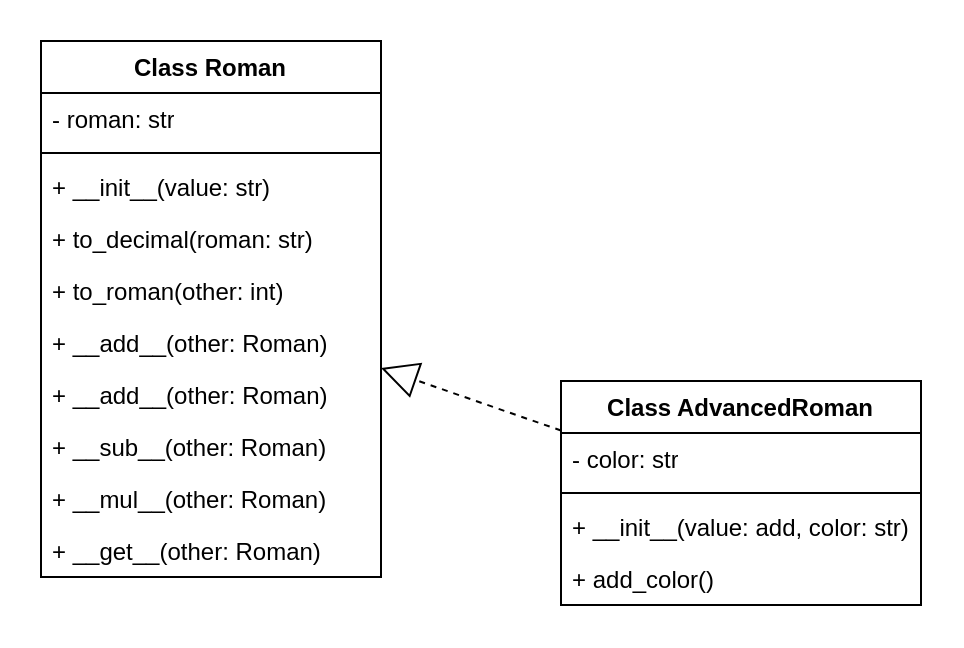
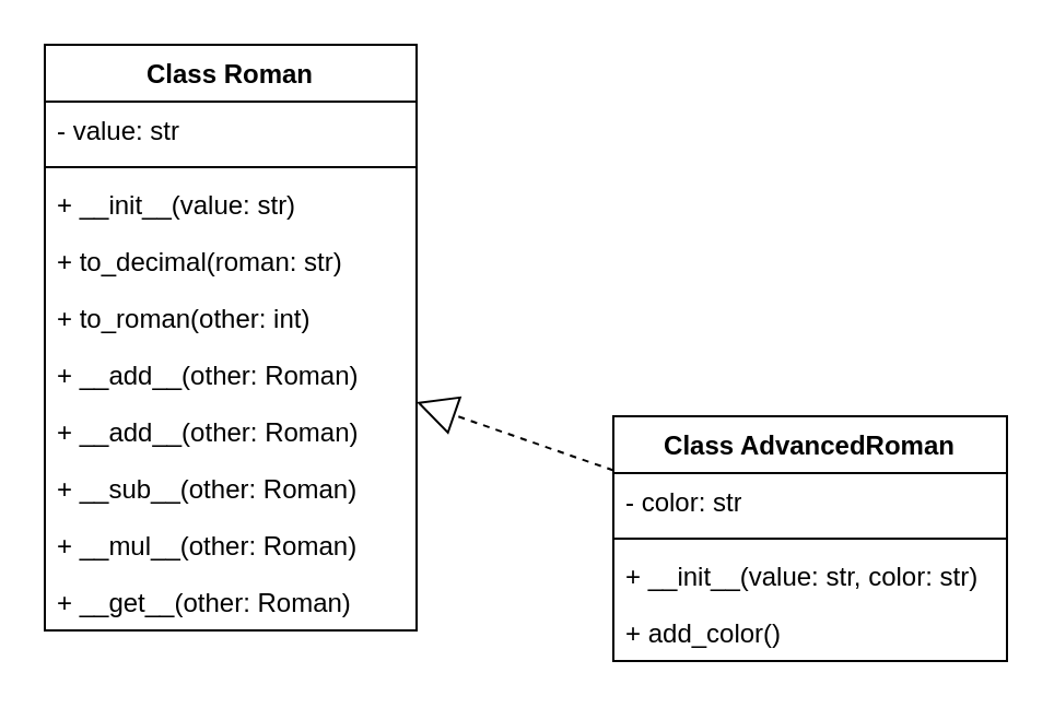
  <mxCell id="0" />
  <mxCell id="1" parent="0" />
  <mxCell id="2" value="Class Roman&lt;div&gt;&lt;br&gt;&lt;/div&gt;" style="swimlane;fontStyle=1;align=center;verticalAlign=top;childLayout=stackLayout;horizontal=1;startSize=26;horizontalStack=0;resizeParent=1;resizeParentMax=0;resizeLast=0;collapsible=1;marginBottom=0;whiteSpace=wrap;html=1;" vertex="1" parent="1"><mxGeometry x="20" width="170" height="268" as="geometry" y="20" /></mxCell>
- <mxCell id="3" value="- roman: str" style="text;strokeColor=none;fillColor=none;align=left;verticalAlign=top;spacingLeft=4;spacingRight=4;overflow=hidden;rotatable=0;points=[[0,0.5],[1,0.5]];portConstraint=eastwest;whiteSpace=wrap;html=1;" vertex="1" parent="2"><mxGeometry y="26" width="170" height="26" as="geometry" /></mxCell>
+ <mxCell id="3" value="- value: str" style="text;strokeColor=none;fillColor=none;align=left;verticalAlign=top;spacingLeft=4;spacingRight=4;overflow=hidden;rotatable=0;points=[[0,0.5],[1,0.5]];portConstraint=eastwest;whiteSpace=wrap;html=1;" vertex="1" parent="2"><mxGeometry y="26" width="170" height="26" as="geometry" /></mxCell>
  <mxCell id="4" value="" style="line;strokeWidth=1;fillColor=none;align=left;verticalAlign=middle;spacingTop=-1;spacingLeft=3;spacingRight=3;rotatable=0;labelPosition=right;points=[];portConstraint=eastwest;strokeColor=inherit;" vertex="1" parent="2"><mxGeometry y="52" width="170" height="8" as="geometry" /></mxCell>
  <mxCell id="5" value="+ __init__(value: str)" style="text;strokeColor=none;fillColor=none;align=left;verticalAlign=top;spacingLeft=4;spacingRight=4;overflow=hidden;rotatable=0;points=[[0,0.5],[1,0.5]];portConstraint=eastwest;whiteSpace=wrap;html=1;" vertex="1" parent="2"><mxGeometry y="60" width="170" height="26" as="geometry" /></mxCell>
  <mxCell id="6" value="+ to_decimal(roman: str)" style="text;strokeColor=none;fillColor=none;align=left;verticalAlign=top;spacingLeft=4;spacingRight=4;overflow=hidden;rotatable=0;points=[[0,0.5],[1,0.5]];portConstraint=eastwest;whiteSpace=wrap;html=1;" vertex="1" parent="2"><mxGeometry y="86" width="170" height="26" as="geometry" /></mxCell>
  <mxCell id="7" value="+ to_roman(other: int)" style="text;strokeColor=none;fillColor=none;align=left;verticalAlign=top;spacingLeft=4;spacingRight=4;overflow=hidden;rotatable=0;points=[[0,0.5],[1,0.5]];portConstraint=eastwest;whiteSpace=wrap;html=1;" vertex="1" parent="2"><mxGeometry y="112" width="170" height="26" as="geometry" /></mxCell>
  <mxCell id="8" value="+ __add__(other: Roman)" style="text;strokeColor=none;fillColor=none;align=left;verticalAlign=top;spacingLeft=4;spacingRight=4;overflow=hidden;rotatable=0;points=[[0,0.5],[1,0.5]];portConstraint=eastwest;whiteSpace=wrap;html=1;" vertex="1" parent="2"><mxGeometry y="138" width="170" height="26" as="geometry" /></mxCell>
  <mxCell id="9" value="+ __add__(other: Roman)" style="text;strokeColor=none;fillColor=none;align=left;verticalAlign=top;spacingLeft=4;spacingRight=4;overflow=hidden;rotatable=0;points=[[0,0.5],[1,0.5]];portConstraint=eastwest;whiteSpace=wrap;html=1;" vertex="1" parent="2"><mxGeometry y="164" width="170" height="26" as="geometry" /></mxCell>
  <mxCell id="10" value="+ __sub__(other: Roman)" style="text;strokeColor=none;fillColor=none;align=left;verticalAlign=top;spacingLeft=4;spacingRight=4;overflow=hidden;rotatable=0;points=[[0,0.5],[1,0.5]];portConstraint=eastwest;whiteSpace=wrap;html=1;" vertex="1" parent="2"><mxGeometry y="190" width="170" height="26" as="geometry" /></mxCell>
  <mxCell id="11" value="+ __mul__(other: Roman)" style="text;strokeColor=none;fillColor=none;align=left;verticalAlign=top;spacingLeft=4;spacingRight=4;overflow=hidden;rotatable=0;points=[[0,0.5],[1,0.5]];portConstraint=eastwest;whiteSpace=wrap;html=1;" vertex="1" parent="2"><mxGeometry y="216" width="170" height="26" as="geometry" /></mxCell>
  <mxCell id="12" value="+ __get__(other: Roman)" style="text;strokeColor=none;fillColor=none;align=left;verticalAlign=top;spacingLeft=4;spacingRight=4;overflow=hidden;rotatable=0;points=[[0,0.5],[1,0.5]];portConstraint=eastwest;whiteSpace=wrap;html=1;" vertex="1" parent="2"><mxGeometry y="242" width="170" height="26" as="geometry" /></mxCell>
  <mxCell id="13" value="Class AdvancedRoman" style="swimlane;fontStyle=1;align=center;verticalAlign=top;childLayout=stackLayout;horizontal=1;startSize=26;horizontalStack=0;resizeParent=1;resizeParentMax=0;resizeLast=0;collapsible=1;marginBottom=0;whiteSpace=wrap;html=1;" vertex="1" parent="1"><mxGeometry x="280" y="190" width="180" height="112" as="geometry" /></mxCell>
  <mxCell id="14" value="- color: str" style="text;strokeColor=none;fillColor=none;align=left;verticalAlign=top;spacingLeft=4;spacingRight=4;overflow=hidden;rotatable=0;points=[[0,0.5],[1,0.5]];portConstraint=eastwest;whiteSpace=wrap;html=1;" vertex="1" parent="13"><mxGeometry y="26" width="180" height="26" as="geometry" /></mxCell>
  <mxCell id="15" value="" style="line;strokeWidth=1;fillColor=none;align=left;verticalAlign=middle;spacingTop=-1;spacingLeft=3;spacingRight=3;rotatable=0;labelPosition=right;points=[];portConstraint=eastwest;strokeColor=inherit;" vertex="1" parent="13"><mxGeometry y="52" width="180" height="8" as="geometry" /></mxCell>
- <mxCell id="16" value="+ __init__(value: add, color: str)" style="text;strokeColor=none;fillColor=none;align=left;verticalAlign=top;spacingLeft=4;spacingRight=4;overflow=hidden;rotatable=0;points=[[0,0.5],[1,0.5]];portConstraint=eastwest;whiteSpace=wrap;html=1;" vertex="1" parent="13"><mxGeometry y="60" width="180" height="26" as="geometry" /></mxCell>
+ <mxCell id="16" value="+ __init__(value: str, color: str)" style="text;strokeColor=none;fillColor=none;align=left;verticalAlign=top;spacingLeft=4;spacingRight=4;overflow=hidden;rotatable=0;points=[[0,0.5],[1,0.5]];portConstraint=eastwest;whiteSpace=wrap;html=1;" vertex="1" parent="13"><mxGeometry y="60" width="180" height="26" as="geometry" /></mxCell>
  <mxCell id="17" value="+ add_color()" style="text;strokeColor=none;fillColor=none;align=left;verticalAlign=top;spacingLeft=4;spacingRight=4;overflow=hidden;rotatable=0;points=[[0,0.5],[1,0.5]];portConstraint=eastwest;whiteSpace=wrap;html=1;" vertex="1" parent="13"><mxGeometry y="86" width="180" height="26" as="geometry" /></mxCell>
  <mxCell id="18" value="" style="endArrow=block;endSize=16;endFill=0;html=1;rounded=0;dashed=1;" edge="1" parent="1" source="13" target="2"><mxGeometry width="160" relative="1" as="geometry"><mxPoint x="240" y="120" as="sourcePoint" /><mxPoint x="400" y="120" as="targetPoint" /></mxGeometry></mxCell>
